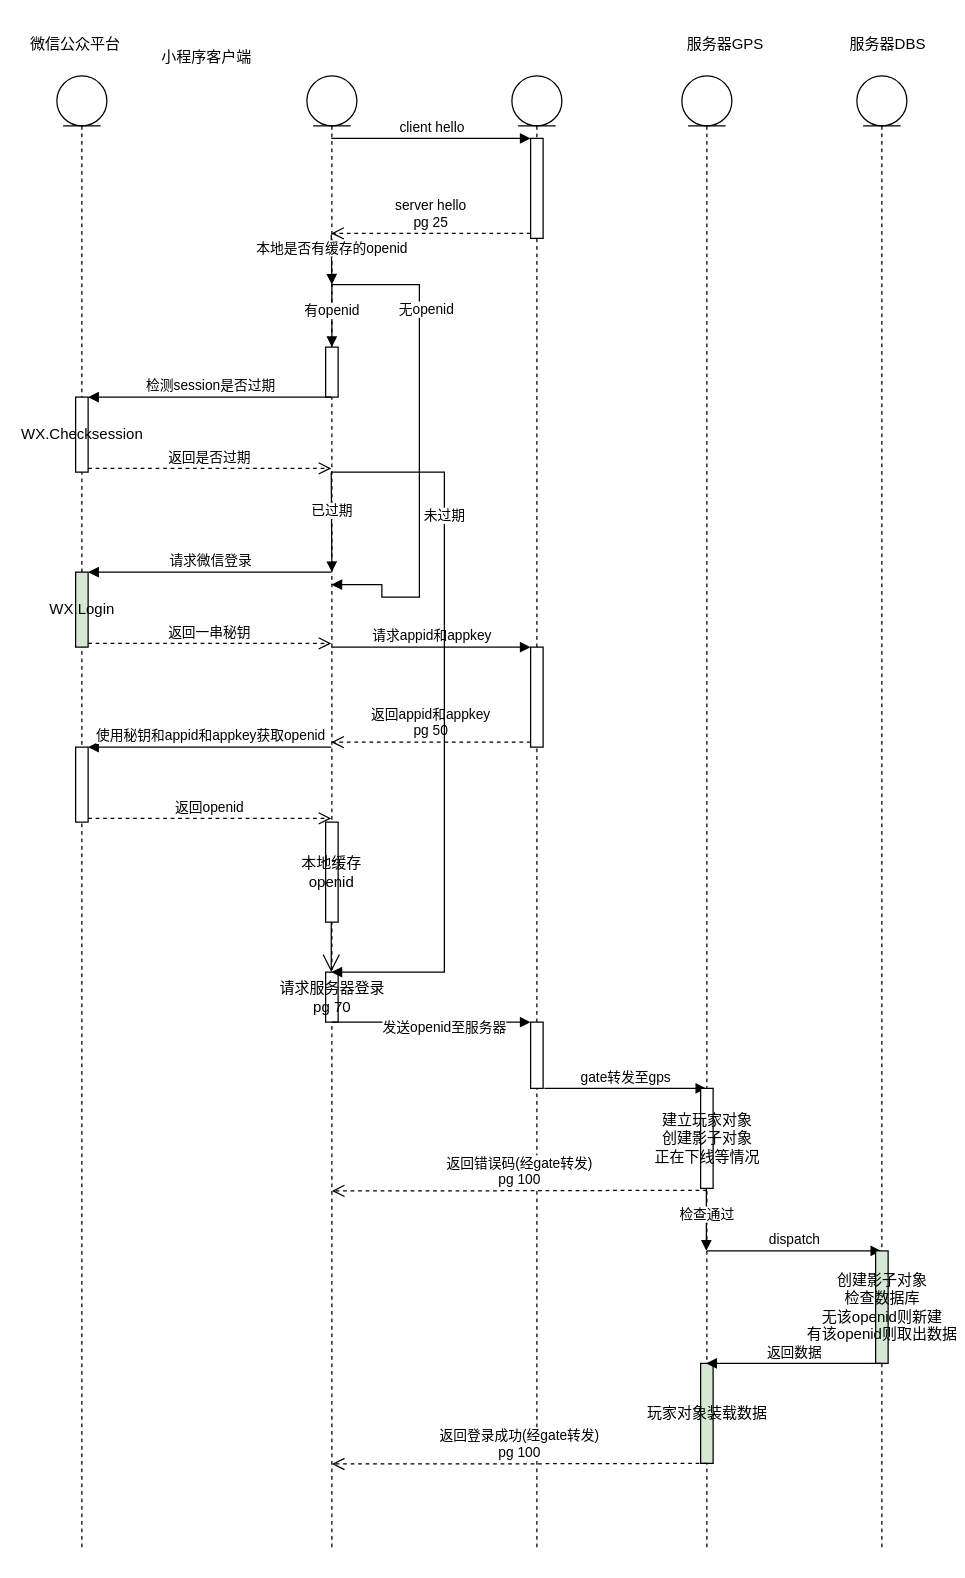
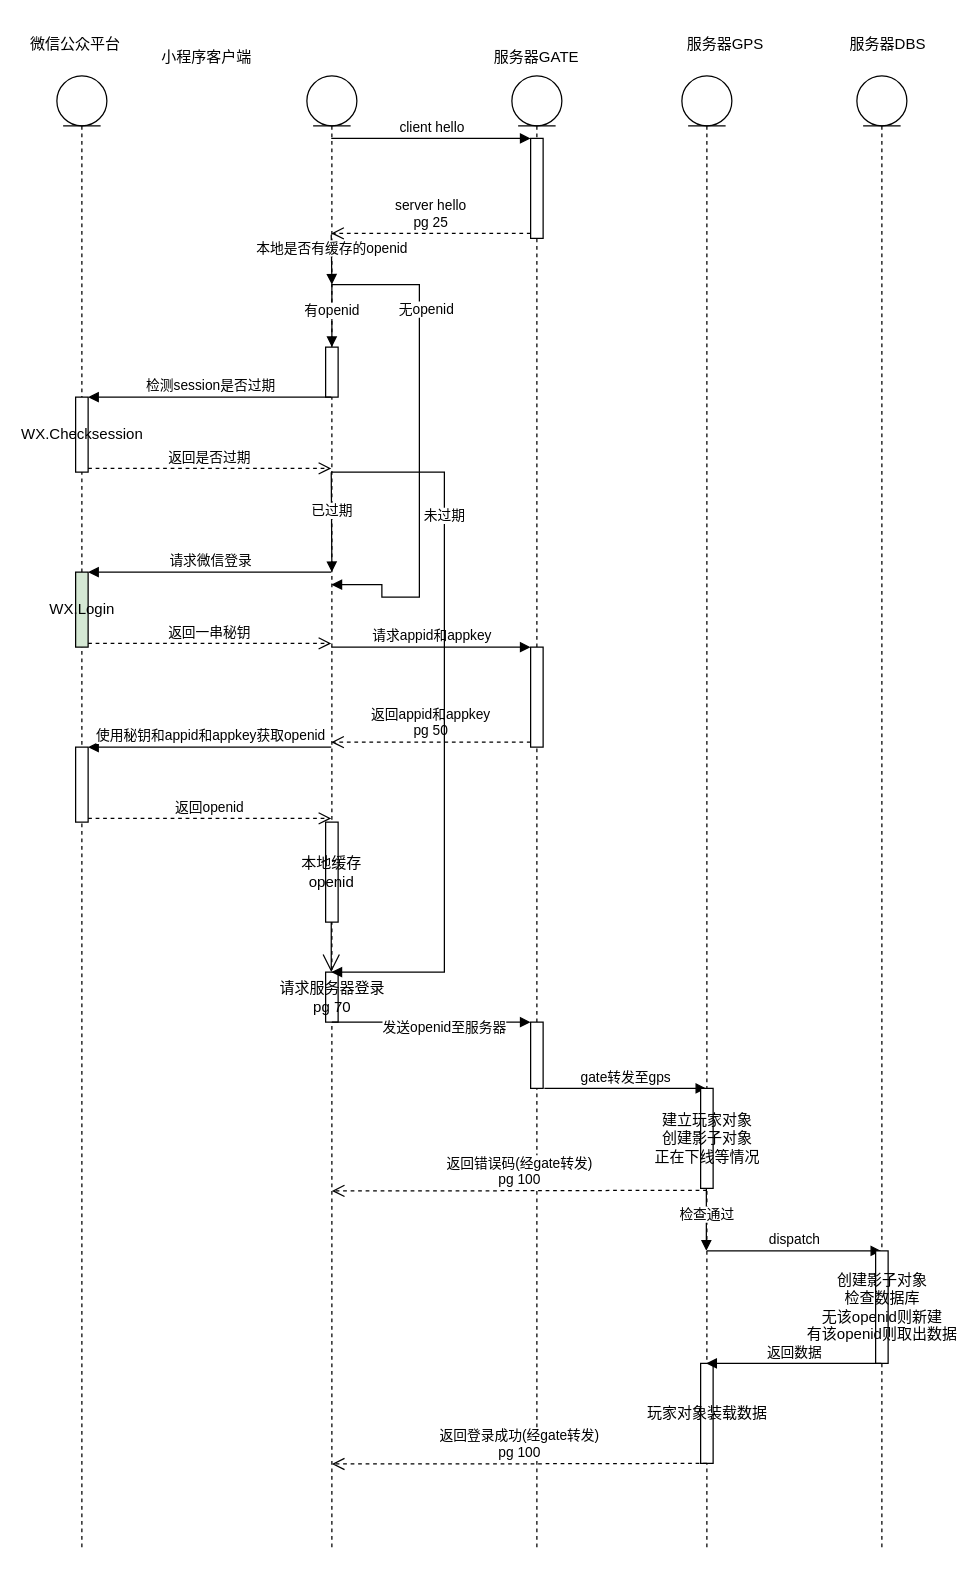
  <mxCell id="0" />
  <mxCell id="1" parent="0" />
  <mxCell id="2" value="" style="shape=umlLifeline;participant=umlEntity;perimeter=lifelinePerimeter;whiteSpace=wrap;html=1;container=1;collapsible=0;recursiveResize=0;verticalAlign=top;spacingTop=36;outlineConnect=0;" parent="1" vertex="1"><mxGeometry x="45" y="60" width="40" height="1180" as="geometry" /></mxCell>
  <mxCell id="3" value="WX.Login" style="html=1;points=[];perimeter=orthogonalPerimeter;fillColor=#d5e8d4;" parent="2" vertex="1"><mxGeometry x="15" y="397" width="10" height="60" as="geometry" /></mxCell>
  <mxCell id="4" value="" style="html=1;points=[];perimeter=orthogonalPerimeter;" parent="2" vertex="1"><mxGeometry x="15" y="537" width="10" height="60" as="geometry" /></mxCell>
  <mxCell id="5" value="WX.Checksession" style="html=1;points=[];perimeter=orthogonalPerimeter;" parent="2" vertex="1"><mxGeometry x="15" y="257" width="10" height="60" as="geometry" /></mxCell>
  <mxCell id="6" value="微信公众平台" style="text;html=1;strokeColor=none;fillColor=none;align=center;verticalAlign=middle;whiteSpace=wrap;rounded=0;" parent="1" vertex="1"><mxGeometry x="20" y="20" width="80" height="30" as="geometry" /></mxCell>
  <mxCell id="7" value="" style="shape=umlLifeline;participant=umlEntity;perimeter=lifelinePerimeter;whiteSpace=wrap;html=1;container=1;collapsible=0;recursiveResize=0;verticalAlign=top;spacingTop=36;outlineConnect=0;" parent="1" vertex="1"><mxGeometry x="245" y="60" width="40" height="1180" as="geometry" /></mxCell>
  <mxCell id="8" value="本地是否有缓存的openid" style="html=1;verticalAlign=bottom;endArrow=block;rounded=0;" parent="7" edge="1"><mxGeometry width="80" relative="1" as="geometry"><mxPoint x="19.5" y="127" as="sourcePoint" /><mxPoint x="20" y="167" as="targetPoint" /></mxGeometry></mxCell>
  <mxCell id="9" value="" style="html=1;points=[];perimeter=orthogonalPerimeter;" parent="7" vertex="1"><mxGeometry x="15" y="597" width="10" height="80" as="geometry" /></mxCell>
  <mxCell id="10" value="" style="html=1;points=[];perimeter=orthogonalPerimeter;" parent="7" vertex="1"><mxGeometry x="15" y="217" width="10" height="40" as="geometry" /></mxCell>
  <mxCell id="11" value="已过期" style="html=1;verticalAlign=bottom;endArrow=block;rounded=0;" parent="7" edge="1"><mxGeometry width="80" relative="1" as="geometry"><mxPoint x="19.5" y="317" as="sourcePoint" /><mxPoint x="20" y="397" as="targetPoint" /></mxGeometry></mxCell>
  <mxCell id="12" value="有openid" style="html=1;verticalAlign=bottom;endArrow=block;rounded=0;" parent="7" edge="1"><mxGeometry x="0.2" width="80" relative="1" as="geometry"><mxPoint x="20" y="167" as="sourcePoint" /><mxPoint x="20" y="217" as="targetPoint" /><mxPoint as="offset" /></mxGeometry></mxCell>
  <mxCell id="13" value="请求服务器登录&lt;br&gt;pg 70" style="html=1;points=[];perimeter=orthogonalPerimeter;" parent="7" vertex="1"><mxGeometry x="15" y="717" width="10" height="40" as="geometry" /></mxCell>
  <mxCell id="14" value="" style="endArrow=open;endFill=1;endSize=12;html=1;rounded=0;" parent="7" edge="1"><mxGeometry width="160" relative="1" as="geometry"><mxPoint x="19.5" y="677" as="sourcePoint" /><mxPoint x="19.5" y="717" as="targetPoint" /></mxGeometry></mxCell>
  <mxCell id="15" value="小程序客户端" style="text;html=1;strokeColor=none;fillColor=none;align=center;verticalAlign=middle;whiteSpace=wrap;rounded=0;" parent="1" vertex="1"><mxGeometry x="125" y="30" width="80" height="30" as="geometry" /></mxCell>
  <mxCell id="16" value="" style="shape=umlLifeline;participant=umlEntity;perimeter=lifelinePerimeter;whiteSpace=wrap;html=1;container=1;collapsible=0;recursiveResize=0;verticalAlign=top;spacingTop=36;outlineConnect=0;" parent="1" vertex="1"><mxGeometry x="409" y="60" width="40" height="1180" as="geometry" /></mxCell>
  <mxCell id="17" value="" style="html=1;points=[];perimeter=orthogonalPerimeter;" parent="16" vertex="1"><mxGeometry x="15" y="457" width="10" height="80" as="geometry" /></mxCell>
  <mxCell id="18" value="" style="html=1;points=[];perimeter=orthogonalPerimeter;" parent="16" vertex="1"><mxGeometry x="15" y="757" width="10" height="53" as="geometry" /></mxCell>
  <mxCell id="19" value="" style="html=1;points=[];perimeter=orthogonalPerimeter;" parent="16" vertex="1"><mxGeometry x="15" y="50" width="10" height="80" as="geometry" /></mxCell>
  <mxCell id="20" value="gate转发至gps" style="html=1;verticalAlign=bottom;endArrow=block;rounded=0;" parent="16" target="22" edge="1"><mxGeometry width="80" relative="1" as="geometry"><mxPoint x="26" y="810" as="sourcePoint" /><mxPoint x="106" y="810" as="targetPoint" /></mxGeometry></mxCell>
+ <mxCell id="21" value="服务器GATE" style="text;html=1;strokeColor=none;fillColor=none;align=center;verticalAlign=middle;whiteSpace=wrap;rounded=0;" parent="1" vertex="1"><mxGeometry x="389" y="30" width="80" height="30" as="geometry" /></mxCell>
  <mxCell id="22" value="" style="shape=umlLifeline;participant=umlEntity;perimeter=lifelinePerimeter;whiteSpace=wrap;html=1;container=1;collapsible=0;recursiveResize=0;verticalAlign=top;spacingTop=36;outlineConnect=0;" parent="1" vertex="1"><mxGeometry x="545" y="60" width="40" height="1180" as="geometry" /></mxCell>
  <mxCell id="23" value="建立玩家对象&lt;br&gt;创建影子对象&lt;br&gt;正在下线等情况" style="html=1;points=[];perimeter=orthogonalPerimeter;" parent="22" vertex="1"><mxGeometry x="15" y="810" width="10" height="80" as="geometry" /></mxCell>
  <mxCell id="24" value="检查通过" style="html=1;verticalAlign=bottom;endArrow=block;rounded=0;" parent="22" edge="1"><mxGeometry x="0.2" width="80" relative="1" as="geometry"><mxPoint x="19.58" y="890" as="sourcePoint" /><mxPoint x="19.58" y="940" as="targetPoint" /><mxPoint as="offset" /></mxGeometry></mxCell>
  <mxCell id="25" value="dispatch" style="html=1;verticalAlign=bottom;endArrow=block;rounded=0;" parent="22" target="28" edge="1"><mxGeometry width="80" relative="1" as="geometry"><mxPoint x="20" y="940" as="sourcePoint" /><mxPoint x="100" y="940" as="targetPoint" /></mxGeometry></mxCell>
- <mxCell id="26" value="玩家对象装载数据" style="html=1;points=[];perimeter=orthogonalPerimeter;fillColor=#d5e8d4;" parent="22" vertex="1"><mxGeometry x="15" y="1030" width="10" height="80" as="geometry" /></mxCell>
+ <mxCell id="26" value="玩家对象装载数据" style="html=1;points=[];perimeter=orthogonalPerimeter;" parent="22" vertex="1"><mxGeometry x="15" y="1030" width="10" height="80" as="geometry" /></mxCell>
  <mxCell id="27" value="服务器GPS" style="text;html=1;strokeColor=none;fillColor=none;align=center;verticalAlign=middle;whiteSpace=wrap;rounded=0;" parent="1" vertex="1"><mxGeometry x="540" y="20" width="80" height="30" as="geometry" /></mxCell>
  <mxCell id="28" value="" style="shape=umlLifeline;participant=umlEntity;perimeter=lifelinePerimeter;whiteSpace=wrap;html=1;container=1;collapsible=0;recursiveResize=0;verticalAlign=top;spacingTop=36;outlineConnect=0;" parent="1" vertex="1"><mxGeometry x="685" y="60" width="40" height="1180" as="geometry" /></mxCell>
- <mxCell id="29" value="创建影子对象&lt;br&gt;检查数据库&lt;br&gt;无该openid则新建&lt;br&gt;有该openid则取出数据" style="html=1;points=[];perimeter=orthogonalPerimeter;fillColor=#d5e8d4;" parent="28" vertex="1"><mxGeometry x="15" y="940" width="10" height="90" as="geometry" /></mxCell>
+ <mxCell id="29" value="创建影子对象&lt;br&gt;检查数据库&lt;br&gt;无该openid则新建&lt;br&gt;有该openid则取出数据" style="html=1;points=[];perimeter=orthogonalPerimeter;" parent="28" vertex="1"><mxGeometry x="15" y="940" width="10" height="90" as="geometry" /></mxCell>
  <mxCell id="30" value="服务器DBS" style="text;html=1;strokeColor=none;fillColor=none;align=center;verticalAlign=middle;whiteSpace=wrap;rounded=0;" parent="1" vertex="1"><mxGeometry x="670" y="20" width="80" height="30" as="geometry" /></mxCell>
  <mxCell id="31" value="请求微信登录" style="html=1;verticalAlign=bottom;endArrow=block;rounded=0;" parent="1" target="3" edge="1"><mxGeometry relative="1" as="geometry"><mxPoint x="264.5" y="457" as="sourcePoint" /><mxPoint x="145" y="457" as="targetPoint" /></mxGeometry></mxCell>
  <mxCell id="32" value="返回一串秘钥" style="html=1;verticalAlign=bottom;endArrow=open;dashed=1;endSize=8;exitX=1;exitY=0.95;rounded=0;" parent="1" source="3" edge="1"><mxGeometry relative="1" as="geometry"><mxPoint x="264.5" y="514" as="targetPoint" /></mxGeometry></mxCell>
  <mxCell id="33" value="请求appid和appkey" style="html=1;verticalAlign=bottom;endArrow=block;entryX=0;entryY=0;rounded=0;" parent="1" target="17" edge="1"><mxGeometry relative="1" as="geometry"><mxPoint x="264.5" y="517" as="sourcePoint" /></mxGeometry></mxCell>
  <mxCell id="34" value="返回appid和appkey&lt;br&gt;pg 50" style="html=1;verticalAlign=bottom;endArrow=open;dashed=1;endSize=8;exitX=0;exitY=0.95;rounded=0;" parent="1" source="17" edge="1"><mxGeometry relative="1" as="geometry"><mxPoint x="264.5" y="593" as="targetPoint" /></mxGeometry></mxCell>
  <mxCell id="35" value="使用秘钥和appid和appkey获取openid" style="html=1;verticalAlign=bottom;endArrow=block;entryX=1;entryY=0;rounded=0;" parent="1" target="4" edge="1"><mxGeometry relative="1" as="geometry"><mxPoint x="264.5" y="597" as="sourcePoint" /></mxGeometry></mxCell>
  <mxCell id="36" value="返回openid" style="html=1;verticalAlign=bottom;endArrow=open;dashed=1;endSize=8;exitX=1;exitY=0.95;rounded=0;" parent="1" source="4" edge="1"><mxGeometry relative="1" as="geometry"><mxPoint x="264.5" y="654" as="targetPoint" /></mxGeometry></mxCell>
  <mxCell id="37" value="本地缓存openid" style="text;html=1;strokeColor=none;fillColor=none;align=center;verticalAlign=middle;whiteSpace=wrap;rounded=0;" parent="1" vertex="1"><mxGeometry x="235" y="682" width="60" height="30" as="geometry" /></mxCell>
  <mxCell id="38" value="检测session是否过期" style="html=1;verticalAlign=bottom;endArrow=block;entryX=1;entryY=0;rounded=0;" parent="1" target="5" edge="1"><mxGeometry relative="1" as="geometry"><mxPoint x="264.5" y="317" as="sourcePoint" /></mxGeometry></mxCell>
  <mxCell id="39" value="返回是否过期" style="html=1;verticalAlign=bottom;endArrow=open;dashed=1;endSize=8;exitX=1;exitY=0.95;rounded=0;" parent="1" source="5" edge="1"><mxGeometry relative="1" as="geometry"><mxPoint x="264.5" y="374" as="targetPoint" /></mxGeometry></mxCell>
  <mxCell id="40" value="未过期" style="edgeStyle=orthogonalEdgeStyle;html=1;align=left;spacingLeft=2;endArrow=block;rounded=0;" parent="1" edge="1"><mxGeometry x="-0.57" y="-20" relative="1" as="geometry"><mxPoint x="264.667" y="377" as="sourcePoint" /><Array as="points"><mxPoint x="355" y="377" /><mxPoint x="355" y="777" /></Array><mxPoint x="264.667" y="777" as="targetPoint" /><mxPoint as="offset" /></mxGeometry></mxCell>
  <mxCell id="41" value="无openid" style="edgeStyle=orthogonalEdgeStyle;html=1;align=left;spacingLeft=2;endArrow=block;rounded=0;" parent="1" edge="1"><mxGeometry x="-0.549" y="-20" relative="1" as="geometry"><mxPoint x="264.667" y="227" as="sourcePoint" /><Array as="points"><mxPoint x="335" y="227" /><mxPoint x="335" y="477" /><mxPoint x="305" y="477" /><mxPoint x="305" y="467" /></Array><mxPoint x="264.667" y="467" as="targetPoint" /><mxPoint as="offset" /></mxGeometry></mxCell>
  <mxCell id="42" value="发送openid至服务器" style="html=1;verticalAlign=bottom;endArrow=block;entryX=0;entryY=0;rounded=0;" parent="1" target="18" edge="1"><mxGeometry x="0.132" y="-13" relative="1" as="geometry"><mxPoint x="265" y="817" as="sourcePoint" /><mxPoint as="offset" /></mxGeometry></mxCell>
  <mxCell id="43" value="返回错误码(经gate转发)&lt;br&gt;pg 100" style="html=1;verticalAlign=bottom;endArrow=open;dashed=1;endSize=8;rounded=0;exitX=0.5;exitY=1.019;exitDx=0;exitDy=0;exitPerimeter=0;" parent="1" source="23" edge="1"><mxGeometry relative="1" as="geometry"><mxPoint x="265" y="952" as="targetPoint" /><Array as="points"><mxPoint x="355" y="952" /></Array></mxGeometry></mxCell>
  <mxCell id="44" value="client hello" style="html=1;verticalAlign=bottom;endArrow=block;entryX=0;entryY=0;rounded=0;" parent="1" source="7" target="19" edge="1"><mxGeometry relative="1" as="geometry"><mxPoint x="333.667" y="110" as="sourcePoint" /></mxGeometry></mxCell>
  <mxCell id="45" value="server hello&lt;br&gt;pg 25" style="html=1;verticalAlign=bottom;endArrow=open;dashed=1;endSize=8;exitX=0;exitY=0.95;rounded=0;" parent="1" source="19" target="7" edge="1"><mxGeometry relative="1" as="geometry"><mxPoint x="333.667" y="186" as="targetPoint" /></mxGeometry></mxCell>
  <mxCell id="46" value="返回数据" style="html=1;verticalAlign=bottom;endArrow=block;rounded=0;" parent="1" source="28" target="22" edge="1"><mxGeometry width="80" relative="1" as="geometry"><mxPoint x="675" y="1090" as="sourcePoint" /><mxPoint x="605" y="1170" as="targetPoint" /><Array as="points"><mxPoint x="655" y="1090" /><mxPoint x="635" y="1090" /></Array></mxGeometry></mxCell>
  <mxCell id="47" value="返回登录成功(经gate转发)&lt;br&gt;pg 100" style="html=1;verticalAlign=bottom;endArrow=open;dashed=1;endSize=8;rounded=0;exitX=0.5;exitY=1.019;exitDx=0;exitDy=0;exitPerimeter=0;" parent="1" edge="1"><mxGeometry relative="1" as="geometry"><mxPoint x="265" y="1170.48" as="targetPoint" /><mxPoint x="565" y="1170" as="sourcePoint" /><Array as="points"><mxPoint x="355" y="1170.48" /></Array></mxGeometry></mxCell>
